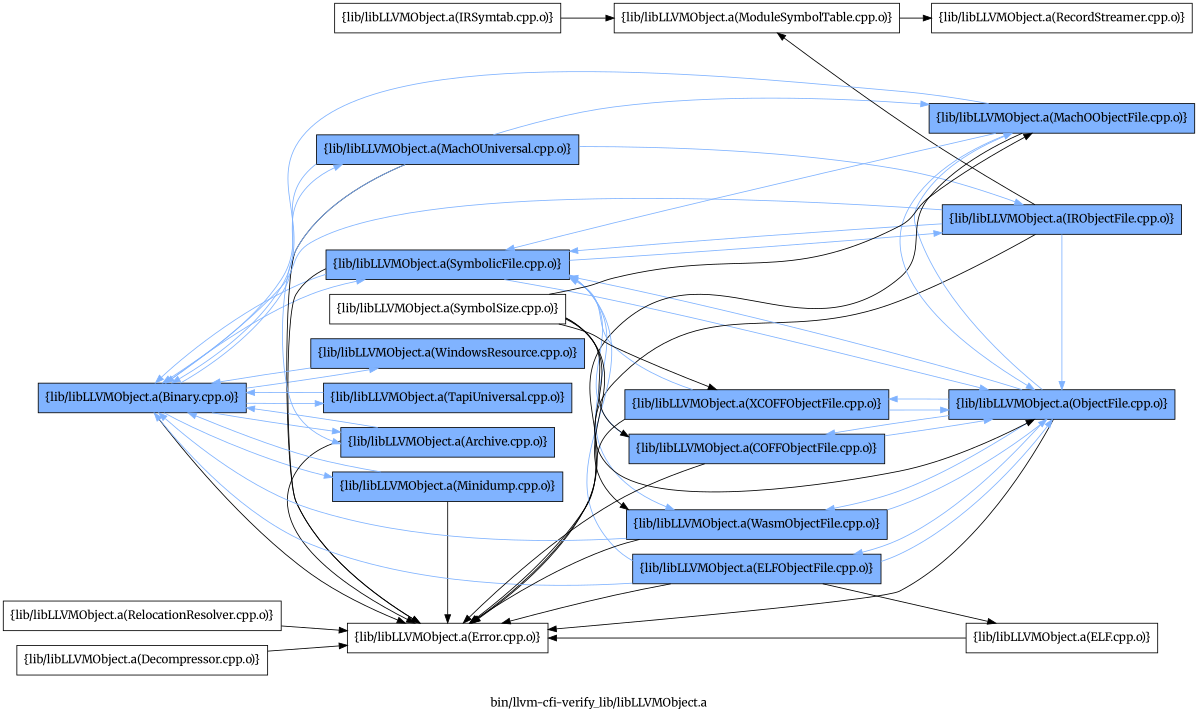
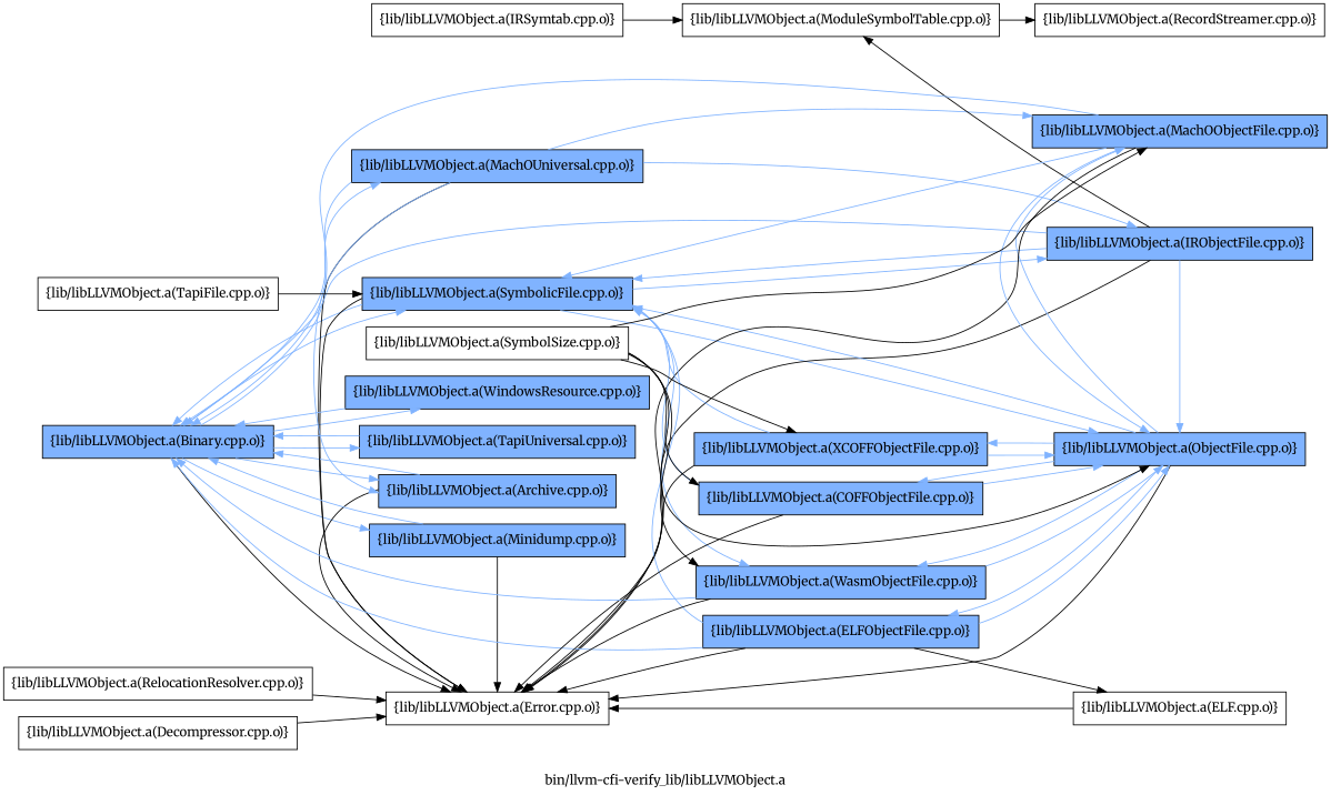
  digraph {
    fontname=Merriweather
    label="bin/llvm-cfi-verify_lib/libLLVMObject.a"
    rankdir=LR
    node [fillcolor="0.600000 0.5 1" fontname=Merriweather group=1 shape=box style=filled]
    edge [fontname=Merriweather color="0.600000 0.5 1"]
    n1 [label="{lib/libLLVMObject.a(Binary.cpp.o)}"]
    n2 [group=0 label="{lib/libLLVMObject.a(Error.cpp.o)}" fillcolor="" style=""]
    n3 [label="{lib/libLLVMObject.a(SymbolicFile.cpp.o)}"]
    n4 [label="{lib/libLLVMObject.a(Archive.cpp.o)}"]
    n5 [label="{lib/libLLVMObject.a(MachOUniversal.cpp.o)}"]
    n6 [label="{lib/libLLVMObject.a(Minidump.cpp.o)}"]
    n7 [label="{lib/libLLVMObject.a(WindowsResource.cpp.o)}"]
    n8 [label="{lib/libLLVMObject.a(TapiUniversal.cpp.o)}"]
    n9 [label="{lib/libLLVMObject.a(IRObjectFile.cpp.o)}"]
    n10 [label="{lib/libLLVMObject.a(ObjectFile.cpp.o)}"]
    n11 [label="{lib/libLLVMObject.a(MachOObjectFile.cpp.o)}"]
    n12 [group=0 label="{lib/libLLVMObject.a(ModuleSymbolTable.cpp.o)}" fillcolor="" style=""]
    n13 [label="{lib/libLLVMObject.a(ELFObjectFile.cpp.o)}"]
    n14 [label="{lib/libLLVMObject.a(COFFObjectFile.cpp.o)}"]
    n15 [label="{lib/libLLVMObject.a(WasmObjectFile.cpp.o)}"]
    n16 [label="{lib/libLLVMObject.a(XCOFFObjectFile.cpp.o)}"]
    n17 [group=0 label="{lib/libLLVMObject.a(RecordStreamer.cpp.o)}" fillcolor="" style=""]
    n18 [group=0 label="{lib/libLLVMObject.a(ELF.cpp.o)}" fillcolor="" style=""]
    n19 [group=0 label="{lib/libLLVMObject.a(IRSymtab.cpp.o)}" fillcolor="" style=""]
+   n20 [group=0 label="{lib/libLLVMObject.a(TapiFile.cpp.o)}" fillcolor="" style=""]
    n21 [group=0 label="{lib/libLLVMObject.a(SymbolSize.cpp.o)}" fillcolor="" style=""]
    n22 [group=0 label="{lib/libLLVMObject.a(Decompressor.cpp.o)}" fillcolor="" style=""]
    n23 [group=0 label="{lib/libLLVMObject.a(RelocationResolver.cpp.o)}" fillcolor="" style=""]
    subgraph sub_1 {
      rank=same
      n1
    }
    subgraph sub_2 {
      rank=same
      n2
      n3
      n4
      n5
      n6
      n7
      n8
    }
    subgraph sub_3 {
      rank=same
      n9
      n10
      n11
    }
    subgraph sub_4 {
      rank=same
      n12
      n13
      n14
      n15
      n16
    }
    subgraph sub_5 {
      rank=same
      n1
    }
    subgraph sub_6 {
      rank=same
      n2
      n3
      n4
      n5
      n6
      n7
      n8
    }
    subgraph sub_7 {
      rank=same
      n9
      n10
      n11
    }
    subgraph sub_8 {
      rank=same
      n12
      n13
      n14
      n15
      n16
    }
    n1 -> n2 [color=""]
    n1 -> n3
    n1 -> n4
    n1 -> n5
    n1 -> n6
    n1 -> n7
    n1 -> n8
    n3 -> n1
    n3 -> n2 [color=""]
    n3 -> n9
    n3 -> n10
    n3 -> n15
    n4 -> n1
    n4 -> n2 [color=""]
    n5 -> n1
    n5 -> n2 [color=""]
    n5 -> n4
    n5 -> n9
    n5 -> n11
    n6 -> n1
    n6 -> n2 [color=""]
    n7 -> n1
    n8 -> n1
    n9 -> n1
    n9 -> n2 [color=""]
    n9 -> n3
    n9 -> n10
    n9 -> n12 [color=""]
    n10 -> n2 [color=""]
    n10 -> n3
    n10 -> n11
    n10 -> n13
    n10 -> n14
    n10 -> n15
    n10 -> n16
    n11 -> n1
    n11 -> n2 [color=""]
    n11 -> n3
    n11 -> n10
    n12 -> n17 [color=""]
    n13 -> n1
    n13 -> n2 [color=""]
    n13 -> n3
    n13 -> n10
    n13 -> n18 [color=""]
    n14 -> n2 [color=""]
    n14 -> n3
    n14 -> n10
    n15 -> n1
    n15 -> n2 [color=""]
    n15 -> n10
    n16 -> n2 [color=""]
    n16 -> n3
    n16 -> n10
    n18 -> n2 [color=""]
    n19 -> n12 [color=""]
+   n20 -> n3 [color=""]
    n21 -> n10 [color=""]
    n21 -> n11 [color=""]
    n21 -> n14 [color=""]
    n21 -> n15 [color=""]
    n21 -> n16 [color=""]
    n22 -> n2 [color=""]
    n23 -> n2 [color=""]
  }
